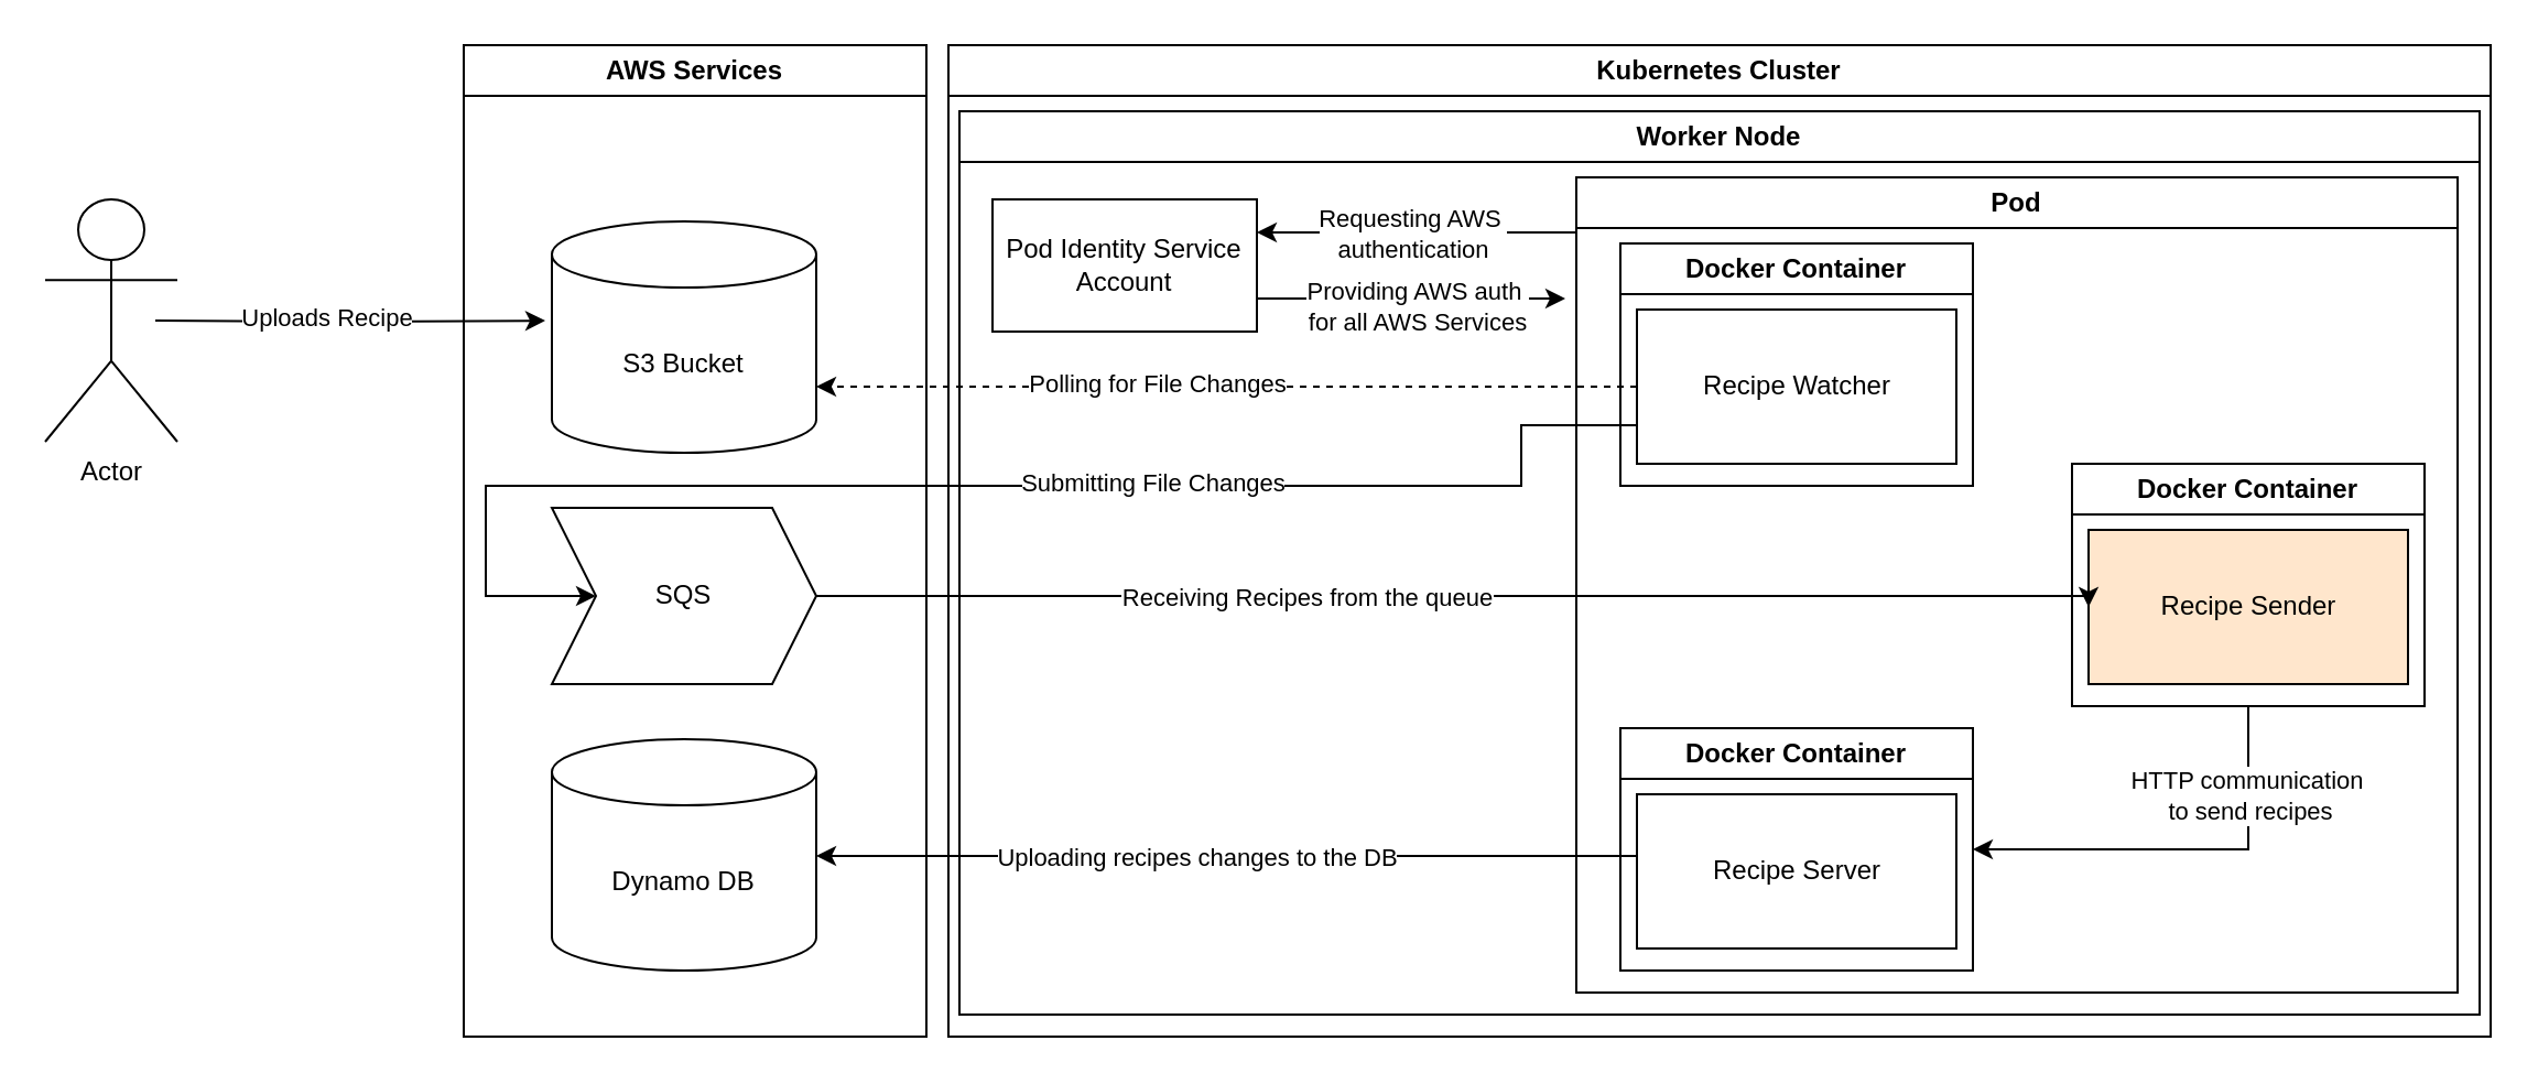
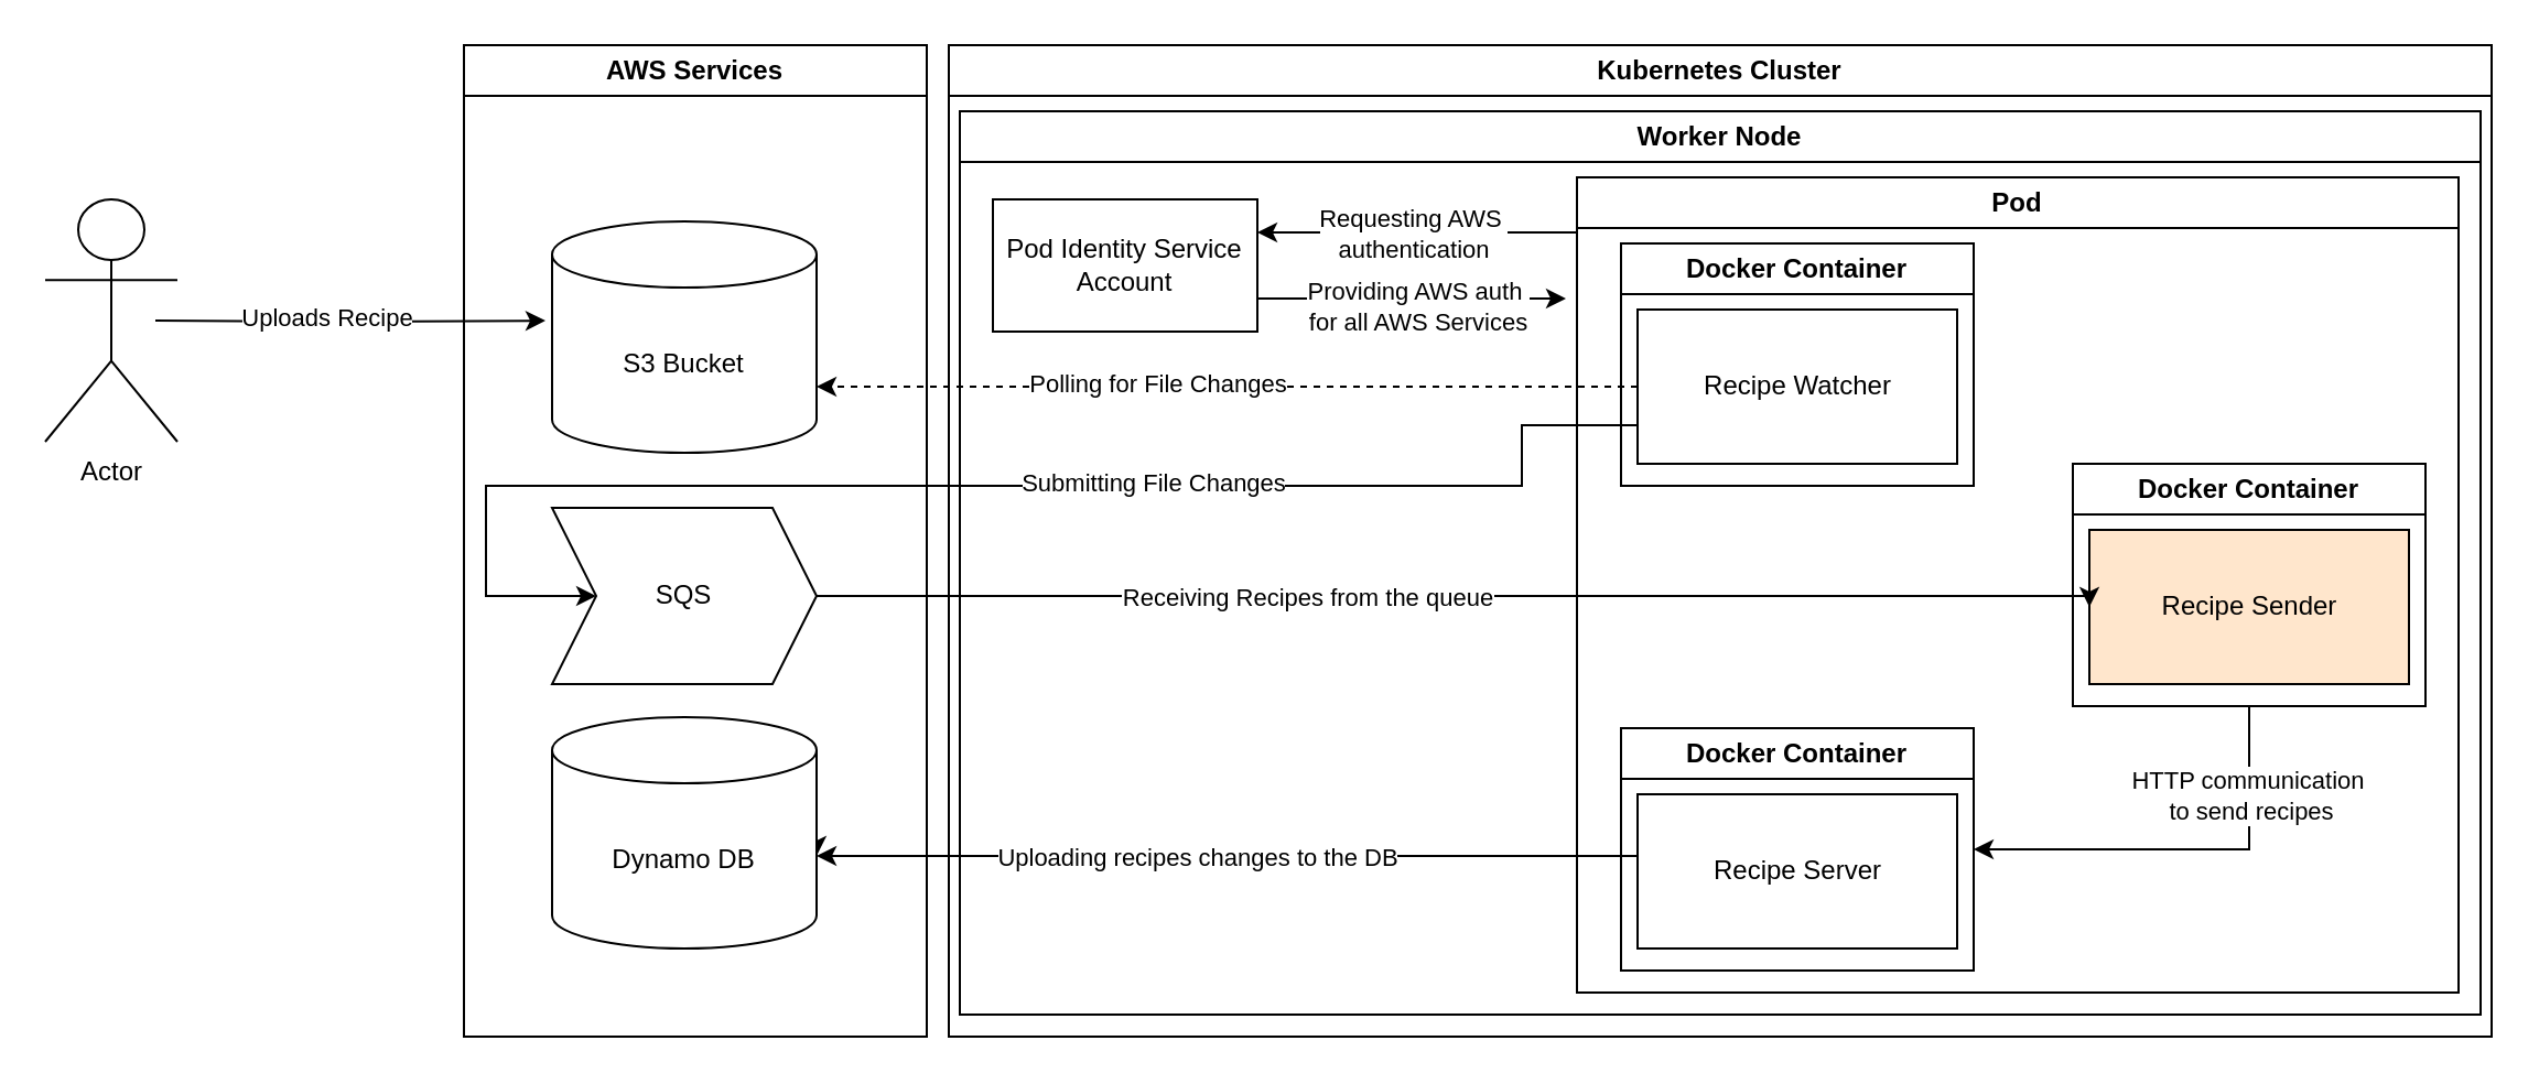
  <mxCell id="0" />
  <mxCell id="1" parent="0" />
  <mxCell id="2" value="AWS Services " style="swimlane;whiteSpace=wrap;html=1;" vertex="1" parent="1"><mxGeometry x="210" y="20" width="210" height="450" as="geometry" /></mxCell>
  <mxCell id="3" style="edgeStyle=orthogonalEdgeStyle;rounded=0;orthogonalLoop=1;jettySize=auto;html=1;exitX=1;exitY=0.5;exitDx=0;exitDy=0;exitPerimeter=0;" edge="1" parent="2" source="4"><mxGeometry relative="1" as="geometry"><mxPoint x="160" y="368" as="targetPoint" /></mxGeometry></mxCell>
- <mxCell id="4" value="Dynamo DB" style="shape=cylinder3;whiteSpace=wrap;html=1;boundedLbl=1;backgroundOutline=1;size=15;" vertex="1" parent="2"><mxGeometry x="40" y="315" width="120" height="105" as="geometry" /></mxCell>
+ <mxCell id="4" value="Dynamo DB" style="shape=cylinder3;whiteSpace=wrap;html=1;boundedLbl=1;backgroundOutline=1;size=15;" vertex="1" parent="2"><mxGeometry x="40" y="305" width="120" height="105" as="geometry" /></mxCell>
  <mxCell id="5" value="SQS" style="shape=step;perimeter=stepPerimeter;whiteSpace=wrap;html=1;fixedSize=1;" vertex="1" parent="2"><mxGeometry x="40" y="210" width="120" height="80" as="geometry" /></mxCell>
  <mxCell id="6" value="S3 Bucket " style="shape=cylinder3;whiteSpace=wrap;html=1;boundedLbl=1;backgroundOutline=1;size=15;" vertex="1" parent="2"><mxGeometry x="40" y="80" width="120" height="105" as="geometry" /></mxCell>
  <mxCell id="7" value="Kubernetes Cluster " style="swimlane;whiteSpace=wrap;html=1;" vertex="1" parent="1"><mxGeometry x="430" y="20" width="700" height="450" as="geometry" /></mxCell>
  <mxCell id="8" value="Worker Node" style="swimlane;whiteSpace=wrap;html=1;" vertex="1" parent="7"><mxGeometry x="5" y="30" width="690" height="410" as="geometry" /></mxCell>
  <mxCell id="9" style="edgeStyle=orthogonalEdgeStyle;rounded=0;orthogonalLoop=1;jettySize=auto;html=1;exitX=0;exitY=0.5;exitDx=0;exitDy=0;" edge="1" parent="8"><mxGeometry relative="1" as="geometry"><mxPoint x="280" y="55" as="sourcePoint" /><mxPoint x="135" y="55" as="targetPoint" /></mxGeometry></mxCell>
  <mxCell id="10" value="&lt;div&gt;Requesting AWS&amp;nbsp;&lt;/div&gt;&lt;div&gt;authentication&lt;/div&gt;" style="edgeLabel;html=1;align=center;verticalAlign=middle;resizable=0;points=[];" vertex="1" connectable="0" parent="9"><mxGeometry x="0.316" y="2" relative="1" as="geometry"><mxPoint x="20" y="-2" as="offset" /></mxGeometry></mxCell>
  <mxCell id="11" value="Pod" style="swimlane;whiteSpace=wrap;html=1;" vertex="1" parent="8"><mxGeometry x="280" y="30" width="400" height="370" as="geometry" /></mxCell>
  <mxCell id="12" value="Docker Container" style="swimlane;whiteSpace=wrap;html=1;" vertex="1" parent="11"><mxGeometry x="20" y="30" width="160" height="110" as="geometry" /></mxCell>
  <mxCell id="13" value="Recipe Watcher " style="rounded=0;whiteSpace=wrap;html=1;" vertex="1" parent="12"><mxGeometry x="7.5" y="30" width="145" height="70" as="geometry" /></mxCell>
  <mxCell id="14" style="edgeStyle=orthogonalEdgeStyle;rounded=0;orthogonalLoop=1;jettySize=auto;html=1;exitX=0.5;exitY=1;exitDx=0;exitDy=0;entryX=1;entryY=0.5;entryDx=0;entryDy=0;" edge="1" parent="11" source="16" target="18"><mxGeometry relative="1" as="geometry" /></mxCell>
  <mxCell id="15" value="&lt;div&gt;HTTP communication&amp;nbsp;&lt;/div&gt;&lt;div&gt;to send recipes&lt;/div&gt;" style="edgeLabel;html=1;align=center;verticalAlign=middle;resizable=0;points=[];" vertex="1" connectable="0" parent="14"><mxGeometry x="-0.063" relative="1" as="geometry"><mxPoint x="24" y="-25" as="offset" /></mxGeometry></mxCell>
  <mxCell id="16" value="Docker Container" style="swimlane;whiteSpace=wrap;html=1;" vertex="1" parent="11"><mxGeometry x="225" y="130" width="160" height="110" as="geometry" /></mxCell>
  <mxCell id="17" value="Recipe Sender " style="rounded=0;whiteSpace=wrap;html=1;fillColor=#ffe6cc;" vertex="1" parent="16"><mxGeometry x="7.5" y="30" width="145" height="70" as="geometry" /></mxCell>
  <mxCell id="18" value="Docker Container" style="swimlane;whiteSpace=wrap;html=1;" vertex="1" parent="11"><mxGeometry x="20" y="250" width="160" height="110" as="geometry" /></mxCell>
  <mxCell id="19" value="Recipe Server" style="rounded=0;whiteSpace=wrap;html=1;" vertex="1" parent="18"><mxGeometry x="7.5" y="30" width="145" height="70" as="geometry" /></mxCell>
  <mxCell id="20" style="edgeStyle=orthogonalEdgeStyle;rounded=0;orthogonalLoop=1;jettySize=auto;html=1;exitX=1;exitY=0.75;exitDx=0;exitDy=0;" edge="1" parent="8" source="22"><mxGeometry relative="1" as="geometry"><mxPoint x="275" y="85" as="targetPoint" /></mxGeometry></mxCell>
  <mxCell id="21" value="&lt;div&gt;Providing AWS auth&amp;nbsp;&lt;/div&gt;&lt;div&gt;for all AWS Services &lt;/div&gt;" style="edgeLabel;html=1;align=center;verticalAlign=middle;resizable=0;points=[];" vertex="1" connectable="0" parent="20"><mxGeometry x="0.046" y="-3" relative="1" as="geometry"><mxPoint as="offset" /></mxGeometry></mxCell>
  <mxCell id="22" value="Pod Identity Service Account " style="rounded=0;whiteSpace=wrap;html=1;" vertex="1" parent="8"><mxGeometry x="15" y="40" width="120" height="60" as="geometry" /></mxCell>
  <mxCell id="23" style="edgeStyle=orthogonalEdgeStyle;rounded=0;orthogonalLoop=1;jettySize=auto;html=1;exitX=1;exitY=0.5;exitDx=0;exitDy=0;entryX=0;entryY=0.5;entryDx=0;entryDy=0;" edge="1" parent="1" source="5" target="17"><mxGeometry relative="1" as="geometry"><Array as="points"><mxPoint x="948" y="270" /></Array></mxGeometry></mxCell>
  <mxCell id="24" value="Receiving Recipes from the queue" style="edgeLabel;html=1;align=center;verticalAlign=middle;resizable=0;points=[];" vertex="1" connectable="0" parent="23"><mxGeometry x="-0.355" relative="1" as="geometry"><mxPoint x="34" as="offset" /></mxGeometry></mxCell>
  <mxCell id="25" style="edgeStyle=orthogonalEdgeStyle;rounded=0;orthogonalLoop=1;jettySize=auto;html=1;dashed=1;" edge="1" parent="1" source="13" target="6"><mxGeometry relative="1" as="geometry"><Array as="points"><mxPoint x="460" y="175" /><mxPoint x="460" y="175" /></Array></mxGeometry></mxCell>
  <mxCell id="26" value="Polling for File Changes" style="edgeLabel;html=1;align=center;verticalAlign=middle;resizable=0;points=[];" vertex="1" connectable="0" parent="25"><mxGeometry x="0.173" y="-2" relative="1" as="geometry"><mxPoint as="offset" /></mxGeometry></mxCell>
  <mxCell id="27" style="edgeStyle=orthogonalEdgeStyle;rounded=0;orthogonalLoop=1;jettySize=auto;html=1;exitX=0;exitY=0.75;exitDx=0;exitDy=0;entryX=0;entryY=0.5;entryDx=0;entryDy=0;" edge="1" parent="1" source="13" target="5"><mxGeometry relative="1" as="geometry"><Array as="points"><mxPoint x="690" y="193" /><mxPoint x="690" y="220" /><mxPoint x="220" y="220" /><mxPoint x="220" y="270" /></Array></mxGeometry></mxCell>
  <mxCell id="28" value="Submitting File Changes" style="edgeLabel;html=1;align=center;verticalAlign=middle;resizable=0;points=[];" vertex="1" connectable="0" parent="27"><mxGeometry x="-0.218" y="-2" relative="1" as="geometry"><mxPoint x="6" as="offset" /></mxGeometry></mxCell>
  <mxCell id="29" style="edgeStyle=orthogonalEdgeStyle;rounded=0;orthogonalLoop=1;jettySize=auto;html=1;exitX=0;exitY=0.5;exitDx=0;exitDy=0;" edge="1" parent="1" source="19" target="4"><mxGeometry relative="1" as="geometry"><Array as="points"><mxPoint x="743" y="388" /></Array></mxGeometry></mxCell>
  <mxCell id="30" value="Uploading recipes changes to the DB" style="edgeLabel;html=1;align=center;verticalAlign=middle;resizable=0;points=[];" vertex="1" connectable="0" parent="29"><mxGeometry x="0.093" relative="1" as="geometry"><mxPoint as="offset" /></mxGeometry></mxCell>
  <mxCell id="31" value="Actor" style="shape=umlActor;verticalLabelPosition=bottom;verticalAlign=top;html=1;outlineConnect=0;" vertex="1" parent="1"><mxGeometry x="20" y="90" width="60" height="110" as="geometry" /></mxCell>
  <mxCell id="32" style="edgeStyle=orthogonalEdgeStyle;rounded=0;orthogonalLoop=1;jettySize=auto;html=1;entryX=-0.025;entryY=0.429;entryDx=0;entryDy=0;entryPerimeter=0;" edge="1" parent="1" target="6"><mxGeometry relative="1" as="geometry"><mxPoint x="70" y="145" as="sourcePoint" /></mxGeometry></mxCell>
  <mxCell id="33" value="Uploads Recipe" style="edgeLabel;html=1;align=center;verticalAlign=middle;resizable=0;points=[];" vertex="1" connectable="0" parent="32"><mxGeometry x="-0.137" y="2" relative="1" as="geometry"><mxPoint as="offset" /></mxGeometry></mxCell>
